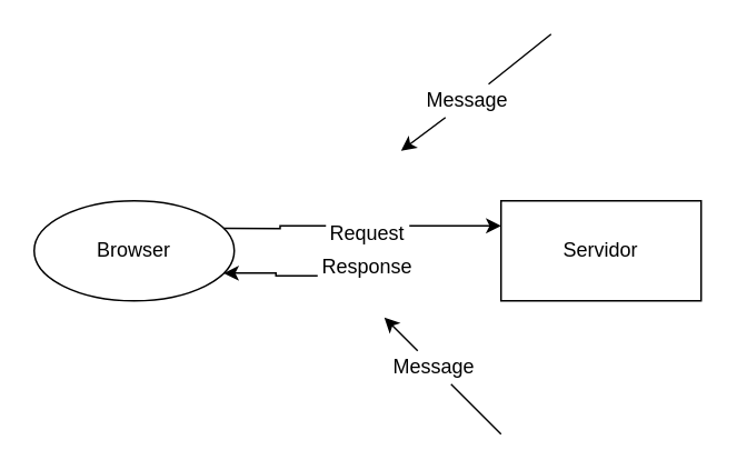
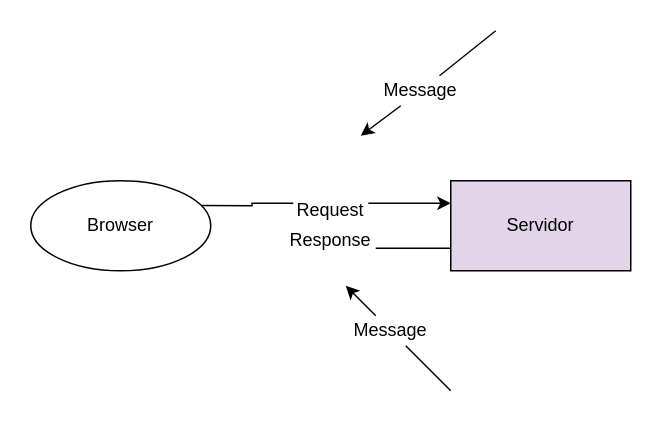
  <mxCell id="0" />
  <mxCell id="1" parent="0" />
  <mxCell id="2" value="" style="group" vertex="1" connectable="0" parent="1"><mxGeometry x="20" y="120" width="400" height="60" as="geometry" /></mxCell>
  <mxCell id="3" value="Browser" style="ellipse;whiteSpace=wrap;html=1;" vertex="1" parent="2"><mxGeometry width="120" height="60" as="geometry" /></mxCell>
- <mxCell id="4" style="edgeStyle=orthogonalEdgeStyle;rounded=0;orthogonalLoop=1;jettySize=auto;html=1;exitX=0;exitY=0.75;exitDx=0;exitDy=0;entryX=1;entryY=0.75;entryDx=0;entryDy=0;startArrow=none;" edge="1" parent="2" source="6" target="3"><mxGeometry relative="1" as="geometry" /></mxCell>
- <mxCell id="5" value="Servidor" style="rounded=0;whiteSpace=wrap;html=1;" vertex="1" parent="2"><mxGeometry x="280" width="120" height="60" as="geometry" /></mxCell>
+ <mxCell id="5" value="Servidor" style="rounded=0;whiteSpace=wrap;html=1;fillColor=#e1d5e7;" vertex="1" parent="2"><mxGeometry x="280" width="120" height="60" as="geometry" /></mxCell>
  <mxCell id="6" value="Response" style="text;html=1;strokeColor=none;fillColor=none;align=center;verticalAlign=middle;whiteSpace=wrap;rounded=0;" vertex="1" parent="2"><mxGeometry x="170" y="30" width="60" height="20" as="geometry" /></mxCell>
+ <mxCell id="7" value="" style="edgeStyle=orthogonalEdgeStyle;rounded=0;orthogonalLoop=1;jettySize=auto;html=1;exitX=0;exitY=0.75;exitDx=0;exitDy=0;entryX=1;entryY=0.75;entryDx=0;entryDy=0;endArrow=none;fillColor=#FF8000;" edge="1" parent="2" source="5" target="6"><mxGeometry relative="1" as="geometry"><mxPoint x="280" y="45" as="sourcePoint" /><mxPoint x="120" y="45" as="targetPoint" /></mxGeometry></mxCell>
  <mxCell id="8" value="Request" style="text;html=1;strokeColor=none;fillColor=none;align=center;verticalAlign=middle;whiteSpace=wrap;rounded=0;" vertex="1" parent="2"><mxGeometry x="175" y="10" width="50" height="20" as="geometry" /></mxCell>
  <mxCell id="9" style="edgeStyle=orthogonalEdgeStyle;rounded=0;orthogonalLoop=1;jettySize=auto;html=1;exitX=1;exitY=0.25;exitDx=0;exitDy=0;entryX=0;entryY=0.25;entryDx=0;entryDy=0;startArrow=none;" edge="1" parent="2" source="8" target="5"><mxGeometry relative="1" as="geometry" /></mxCell>
  <mxCell id="10" value="" style="edgeStyle=orthogonalEdgeStyle;rounded=0;orthogonalLoop=1;jettySize=auto;html=1;exitX=1;exitY=0.25;exitDx=0;exitDy=0;entryX=0;entryY=0.25;entryDx=0;entryDy=0;endArrow=none;" edge="1" parent="2" source="3" target="8"><mxGeometry relative="1" as="geometry"><mxPoint x="120" y="15.0" as="sourcePoint" /><mxPoint x="280.0" y="15.0" as="targetPoint" /></mxGeometry></mxCell>
  <mxCell id="11" value="" style="endArrow=classic;html=1;fillColor=#FF8000;startArrow=none;" edge="1" parent="1" source="12"><mxGeometry width="50" height="50" relative="1" as="geometry"><mxPoint x="300" y="260" as="sourcePoint" /><mxPoint x="230" y="190" as="targetPoint" /></mxGeometry></mxCell>
  <mxCell id="12" value="Message" style="text;html=1;strokeColor=none;fillColor=none;align=center;verticalAlign=middle;whiteSpace=wrap;rounded=0;" vertex="1" parent="1"><mxGeometry x="240" y="210" width="40" height="20" as="geometry" /></mxCell>
  <mxCell id="13" value="" style="endArrow=none;html=1;fillColor=#FF8000;" edge="1" parent="1" target="12"><mxGeometry width="50" height="50" relative="1" as="geometry"><mxPoint x="300" y="260" as="sourcePoint" /><mxPoint x="230" y="190" as="targetPoint" /></mxGeometry></mxCell>
  <mxCell id="14" value="" style="endArrow=classic;html=1;fillColor=#FF8000;startArrow=none;" edge="1" source="15" parent="1"><mxGeometry width="50" height="50" relative="1" as="geometry"><mxPoint x="320" y="80" as="sourcePoint" /><mxPoint x="240" y="90" as="targetPoint" /></mxGeometry></mxCell>
  <mxCell id="15" value="Message" style="text;html=1;strokeColor=none;fillColor=none;align=center;verticalAlign=middle;whiteSpace=wrap;rounded=0;" vertex="1" parent="1"><mxGeometry x="260" y="50" width="40" height="20" as="geometry" /></mxCell>
  <mxCell id="16" value="" style="endArrow=none;html=1;fillColor=#FF8000;" edge="1" target="15" parent="1"><mxGeometry width="50" height="50" relative="1" as="geometry"><mxPoint x="330" y="20" as="sourcePoint" /><mxPoint x="250" y="10" as="targetPoint" /></mxGeometry></mxCell>
